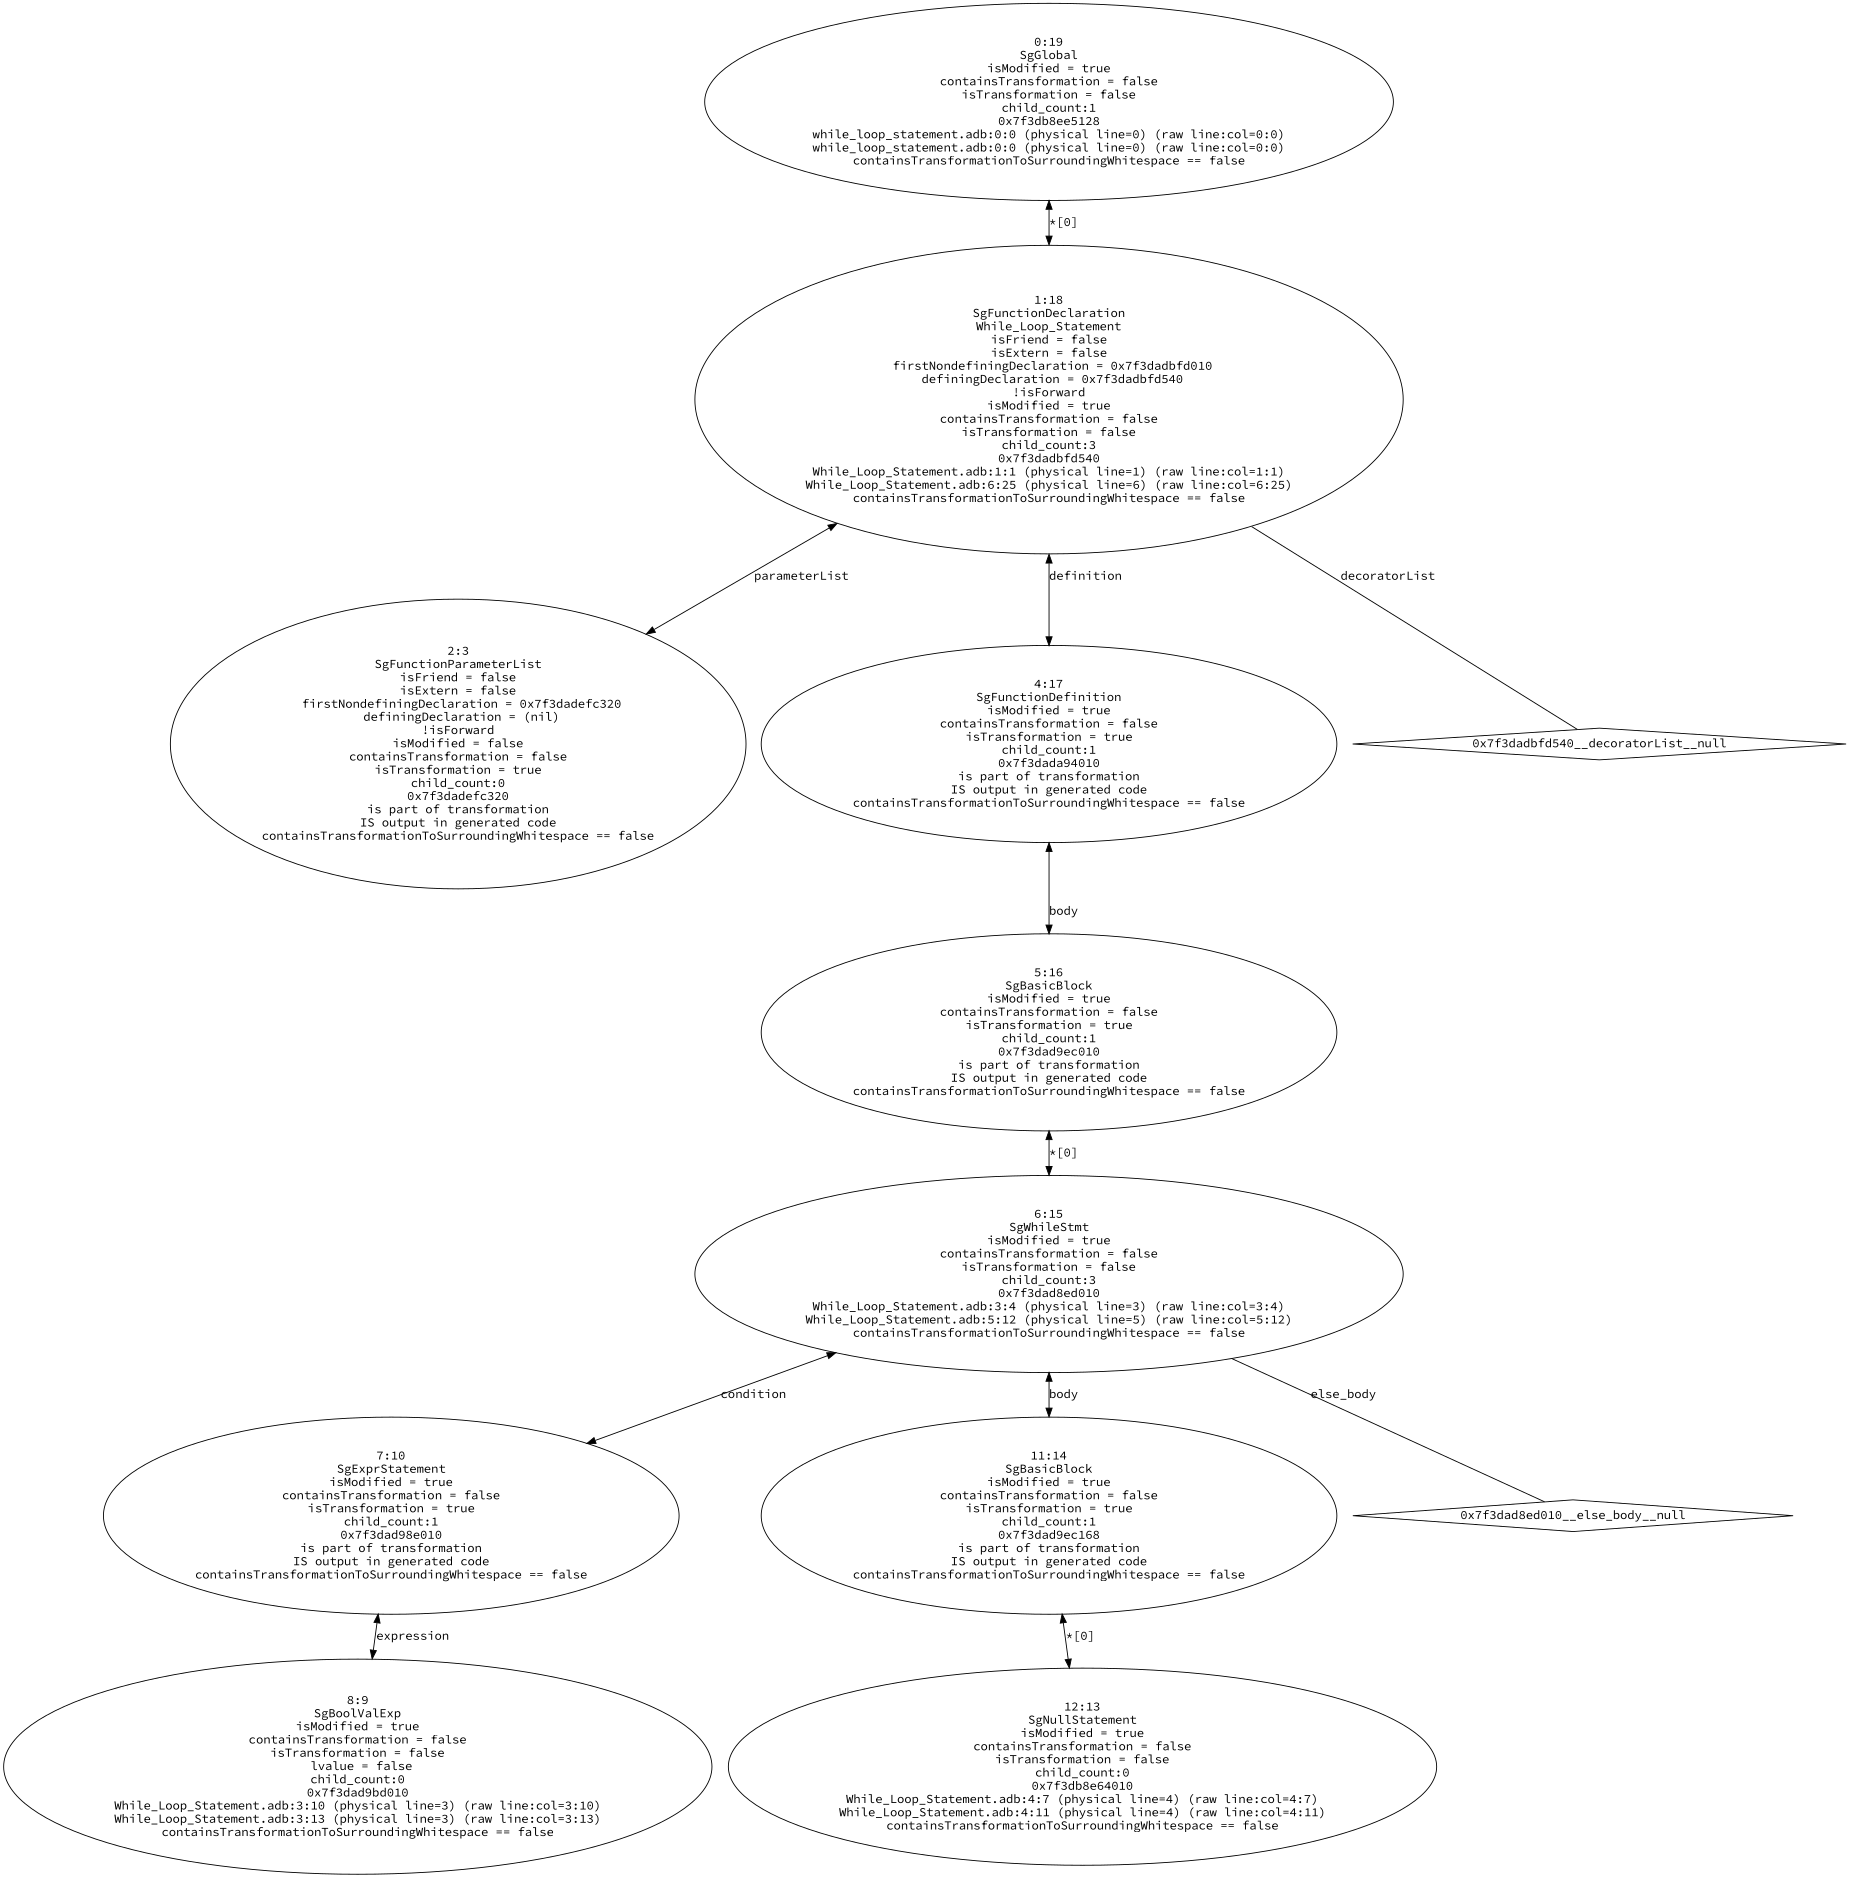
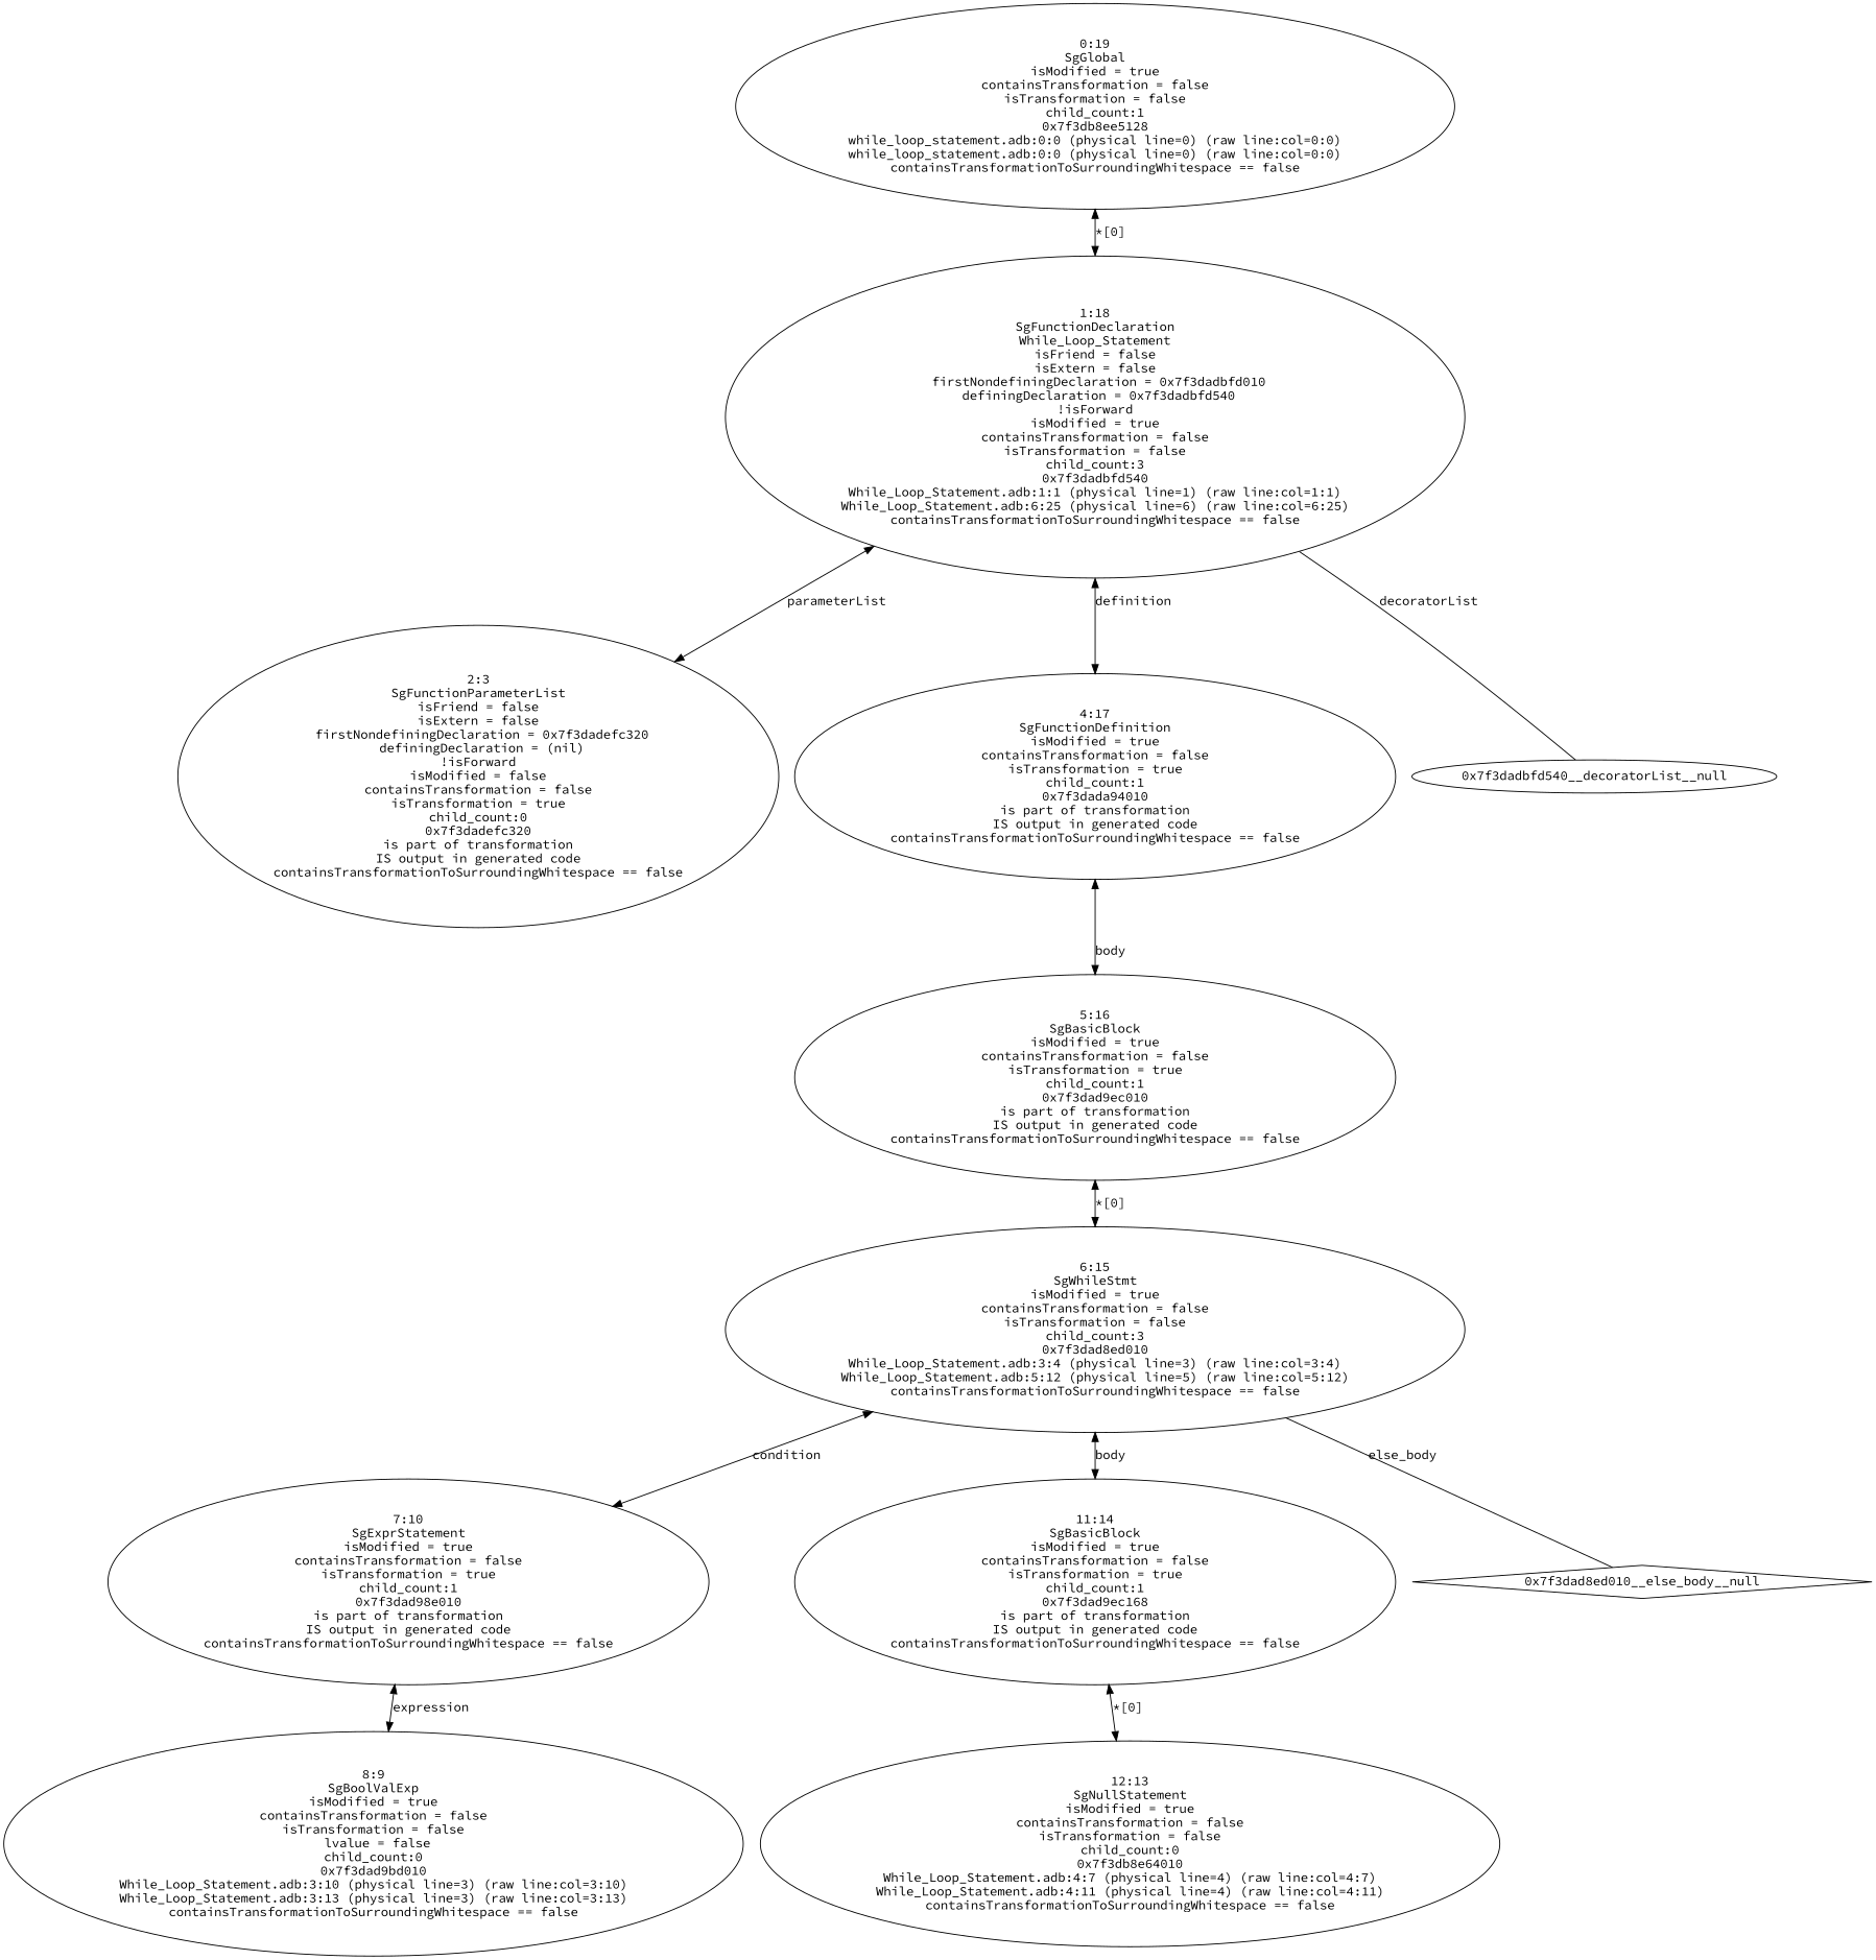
  digraph {
    fontname="Source Code Pro"
    node [fontname="Source Code Pro"]
    edge [dir=both fontname="Source Code Pro"]
    n1 [label="2:3\nSgFunctionParameterList\n isFriend = false \n isExtern = false \n firstNondefiningDeclaration = 0x7f3dadefc320\n definingDeclaration = (nil)\n!isForward\nisModified = false\ncontainsTransformation = false\nisTransformation = true\nchild_count:0\n0x7f3dadefc320\nis part of transformation\nIS output in generated code\ncontainsTransformationToSurroundingWhitespace == false\n"]
    n2 [label="8:9\nSgBoolValExp\nisModified = true\ncontainsTransformation = false\nisTransformation = false\n lvalue = false\nchild_count:0\n0x7f3dad9bd010\nWhile_Loop_Statement.adb:3:10 (physical line=3) (raw line:col=3:10)\nWhile_Loop_Statement.adb:3:13 (physical line=3) (raw line:col=3:13)\ncontainsTransformationToSurroundingWhitespace == false\n"]
    n3 [label="7:10\nSgExprStatement\nisModified = true\ncontainsTransformation = false\nisTransformation = true\nchild_count:1\n0x7f3dad98e010\nis part of transformation\nIS output in generated code\ncontainsTransformationToSurroundingWhitespace == false\n"]
    n4 [label="12:13\nSgNullStatement\nisModified = true\ncontainsTransformation = false\nisTransformation = false\nchild_count:0\n0x7f3db8e64010\nWhile_Loop_Statement.adb:4:7 (physical line=4) (raw line:col=4:7)\nWhile_Loop_Statement.adb:4:11 (physical line=4) (raw line:col=4:11)\ncontainsTransformationToSurroundingWhitespace == false\n"]
    n5 [label="11:14\nSgBasicBlock\nisModified = true\ncontainsTransformation = false\nisTransformation = true\nchild_count:1\n0x7f3dad9ec168\nis part of transformation\nIS output in generated code\ncontainsTransformationToSurroundingWhitespace == false\n"]
    n6 [label="6:15\nSgWhileStmt\nisModified = true\ncontainsTransformation = false\nisTransformation = false\nchild_count:3\n0x7f3dad8ed010\nWhile_Loop_Statement.adb:3:4 (physical line=3) (raw line:col=3:4)\nWhile_Loop_Statement.adb:5:12 (physical line=5) (raw line:col=5:12)\ncontainsTransformationToSurroundingWhitespace == false\n"]
    "0x7f3dad8ed010__else_body__null" [shape=diamond]
    n8 [label="5:16\nSgBasicBlock\nisModified = true\ncontainsTransformation = false\nisTransformation = true\nchild_count:1\n0x7f3dad9ec010\nis part of transformation\nIS output in generated code\ncontainsTransformationToSurroundingWhitespace == false\n"]
    n9 [label="4:17\nSgFunctionDefinition\nisModified = true\ncontainsTransformation = false\nisTransformation = true\nchild_count:1\n0x7f3dada94010\nis part of transformation\nIS output in generated code\ncontainsTransformationToSurroundingWhitespace == false\n"]
    n10 [label="1:18\nSgFunctionDeclaration\nWhile_Loop_Statement\n isFriend = false \n isExtern = false \n firstNondefiningDeclaration = 0x7f3dadbfd010\n definingDeclaration = 0x7f3dadbfd540\n!isForward\nisModified = true\ncontainsTransformation = false\nisTransformation = false\nchild_count:3\n0x7f3dadbfd540\nWhile_Loop_Statement.adb:1:1 (physical line=1) (raw line:col=1:1)\nWhile_Loop_Statement.adb:6:25 (physical line=6) (raw line:col=6:25)\ncontainsTransformationToSurroundingWhitespace == false\n"]
-   "0x7f3dadbfd540__decoratorList__null" [shape=diamond]
+   "0x7f3dadbfd540__decoratorList__null" [shape=ellipse]
    n12 [label="0:19\nSgGlobal\nisModified = true\ncontainsTransformation = false\nisTransformation = false\nchild_count:1\n0x7f3db8ee5128\nwhile_loop_statement.adb:0:0 (physical line=0) (raw line:col=0:0)\nwhile_loop_statement.adb:0:0 (physical line=0) (raw line:col=0:0)\ncontainsTransformationToSurroundingWhitespace == false\n"]
    n3 -> n2 [label=expression]
    n5 -> n4 [label="*[0]"]
    n6 -> n3 [label=condition]
    n6 -> n5 [label=body]
    n6 -> "0x7f3dad8ed010__else_body__null" [dir=none label=else_body]
    n8 -> n6 [label="*[0]"]
    n9 -> n8 [label=body]
    n10 -> n1 [label=parameterList]
    n10 -> n9 [label=definition]
    n10 -> "0x7f3dadbfd540__decoratorList__null" [dir=none label=decoratorList]
    n12 -> n10 [label="*[0]"]
  }
